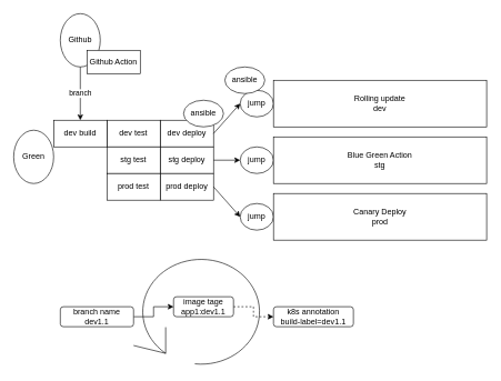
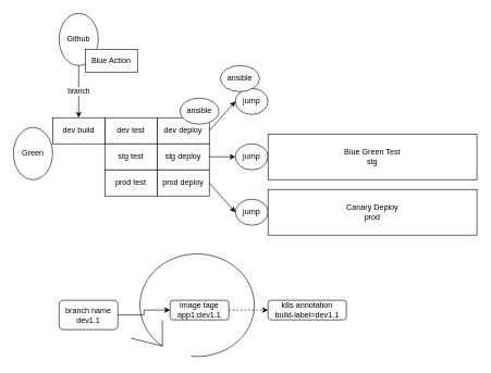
  <mxCell id="0" />
  <mxCell id="1" parent="0" />
  <mxCell id="2" value="" style="shape=mxgraph.bpmn.loop;html=1;outlineConnect=0;" vertex="1" parent="1"><mxGeometry x="200" y="380" width="197" height="170" as="geometry" /></mxCell>
  <mxCell id="3" value="jump" style="ellipse;whiteSpace=wrap;html=1;" vertex="1" parent="1"><mxGeometry x="360" y="135" width="50" height="40" as="geometry" /></mxCell>
  <mxCell id="4" value="jump" style="ellipse;whiteSpace=wrap;html=1;" vertex="1" parent="1"><mxGeometry x="360" y="220" width="50" height="40" as="geometry" /></mxCell>
  <mxCell id="5" value="jump" style="ellipse;whiteSpace=wrap;html=1;" vertex="1" parent="1"><mxGeometry x="360" y="305" width="50" height="40" as="geometry" /></mxCell>
- <mxCell id="6" value="Rolling update&lt;br&gt;dev" style="rounded=0;whiteSpace=wrap;html=1;" vertex="1" parent="1"><mxGeometry x="410" y="120" width="320" height="70" as="geometry" /></mxCell>
- <mxCell id="7" value="Blue Green Action&lt;br&gt;stg" style="rounded=0;whiteSpace=wrap;html=1;" vertex="1" parent="1"><mxGeometry x="410" y="205" width="320" height="70" as="geometry" /></mxCell>
+ <mxCell id="7" value="Blue Green Test&lt;br&gt;stg" style="rounded=0;whiteSpace=wrap;html=1;" vertex="1" parent="1"><mxGeometry x="410" y="205" width="320" height="70" as="geometry" /></mxCell>
  <mxCell id="8" value="Canary Deploy&lt;br&gt;prod" style="rounded=0;whiteSpace=wrap;html=1;" vertex="1" parent="1"><mxGeometry x="410" y="290" width="320" height="70" as="geometry" /></mxCell>
  <mxCell id="9" value="dev deploy&lt;span style=&quot;color: rgba(0 , 0 , 0 , 0) ; font-family: monospace ; font-size: 0px ; white-space: nowrap&quot;&gt;%3CmxGraphModel%3E%3Croot%3E%3CmxCell%20id%3D%220%22%2F%3E%3CmxCell%20id%3D%221%22%20parent%3D%220%22%2F%3E%3CmxCell%20id%3D%222%22%20value%3D%22%22%20style%3D%22rounded%3D0%3BwhiteSpace%3Dwrap%3Bhtml%3D1%3B%22%20vertex%3D%221%22%20parent%3D%221%22%3E%3CmxGeometry%20x%3D%22310%22%20y%3D%22140%22%20width%3D%22320%22%20height%3D%2270%22%20as%3D%22geometry%22%2F%3E%3C%2FmxCell%3E%3C%2Froot%3E%3C%2FmxGraphModel%3E&lt;/span&gt;" style="rounded=0;whiteSpace=wrap;html=1;" vertex="1" parent="1"><mxGeometry x="240" y="180" width="80" height="40" as="geometry" /></mxCell>
  <mxCell id="10" value="stg deploy&lt;span style=&quot;color: rgba(0 , 0 , 0 , 0) ; font-family: monospace ; font-size: 0px ; white-space: nowrap&quot;&gt;%3CmxGraphModel%3E%3Croot%3E%3CmxCell%20id%3D%220%22%2F%3E%3CmxCell%20id%3D%221%22%20parent%3D%220%22%2F%3E%3CmxCell%20id%3D%222%22%20value%3D%22%22%20style%3D%22rounded%3D0%3BwhiteSpace%3Dwrap%3Bhtml%3D1%3B%22%20vertex%3D%221%22%20parent%3D%221%22%3E%3CmxGeometry%20x%3D%22310%22%20y%3D%22140%22%20width%3D%22320%22%20height%3D%2270%22%20as%3D%22geometry%22%2F%3E%3C%2FmxCell%3E%3C%2Froot%3E%3C%2FmxGraphModel%3E&lt;/span&gt;" style="rounded=0;whiteSpace=wrap;html=1;" vertex="1" parent="1"><mxGeometry x="240" y="220" width="80" height="40" as="geometry" /></mxCell>
  <mxCell id="11" value="prod deploy&lt;span style=&quot;color: rgba(0 , 0 , 0 , 0) ; font-family: monospace ; font-size: 0px ; white-space: nowrap&quot;&gt;%3CmxGraphModel%3E%3Croot%3E%3CmxCell%20id%3D%220%22%2F%3E%3CmxCell%20id%3D%221%22%20parent%3D%220%22%2F%3E%3CmxCell%20id%3D%222%22%20value%3D%22%22%20style%3D%22rounded%3D0%3BwhiteSpace%3Dwrap%3Bhtml%3D1%3B%22%20vertex%3D%221%22%20parent%3D%221%22%3E%3CmxGeometry%20x%3D%22310%22%20y%3D%22140%22%20width%3D%22320%22%20height%3D%2270%22%20as%3D%22geometry%22%2F%3E%3C%2FmxCell%3E%3C%2Froot%3E%3C%2FmxGraphModel%3E&lt;/span&gt;" style="rounded=0;whiteSpace=wrap;html=1;" vertex="1" parent="1"><mxGeometry x="240" y="260" width="80" height="40" as="geometry" /></mxCell>
  <mxCell id="12" value="" style="endArrow=classic;html=1;entryX=0;entryY=0.5;entryDx=0;entryDy=0;exitX=1;exitY=0.5;exitDx=0;exitDy=0;" edge="1" parent="1" source="9" target="3"><mxGeometry width="50" height="50" relative="1" as="geometry"><mxPoint x="290" y="245" as="sourcePoint" /><mxPoint x="340" y="195" as="targetPoint" /></mxGeometry></mxCell>
  <mxCell id="13" value="" style="endArrow=classic;html=1;entryX=0;entryY=0.5;entryDx=0;entryDy=0;exitX=1;exitY=0.5;exitDx=0;exitDy=0;" edge="1" parent="1" source="10" target="4"><mxGeometry width="50" height="50" relative="1" as="geometry"><mxPoint x="280" y="210" as="sourcePoint" /><mxPoint x="370" y="165" as="targetPoint" /></mxGeometry></mxCell>
  <mxCell id="14" value="" style="endArrow=classic;html=1;entryX=0;entryY=0.5;entryDx=0;entryDy=0;exitX=1;exitY=0.5;exitDx=0;exitDy=0;" edge="1" parent="1" source="11" target="5"><mxGeometry width="50" height="50" relative="1" as="geometry"><mxPoint x="280" y="250" as="sourcePoint" /><mxPoint x="370" y="250" as="targetPoint" /></mxGeometry></mxCell>
  <mxCell id="15" value="Green" style="ellipse;whiteSpace=wrap;html=1;" vertex="1" parent="1"><mxGeometry x="20" y="195" width="60" height="80" as="geometry" /></mxCell>
  <mxCell id="16" value="dev test&lt;span style=&quot;color: rgba(0 , 0 , 0 , 0) ; font-family: monospace ; font-size: 0px ; white-space: nowrap&quot;&gt;%3CmxGraphModel%3E%3Croot%3E%3CmxCell%20id%3D%220%22%2F%3E%3CmxCell%20id%3D%221%22%20parent%3D%220%22%2F%3E%3CmxCell%20id%3D%222%22%20value%3D%22%22%20style%3D%22rounded%3D0%3BwhiteSpace%3Dwrap%3Bhtml%3D1%3B%22%20vertex%3D%221%22%20parent%3D%221%22%3E%3CmxGeometry%20x%3D%22310%22%20y%3D%22140%22%20width%3D%22320%22%20height%3D%2270%22%20as%3D%22geometry%22%2F%3E%3C%2FmxCell%3E%3C%2Froot%3E%3C%2FmxGraphModel%3E&lt;/span&gt;" style="rounded=0;whiteSpace=wrap;html=1;" vertex="1" parent="1"><mxGeometry x="160" y="180" width="80" height="40" as="geometry" /></mxCell>
  <mxCell id="17" value="stg test&lt;span style=&quot;color: rgba(0 , 0 , 0 , 0) ; font-family: monospace ; font-size: 0px ; white-space: nowrap&quot;&gt;%3CmxGraphModel%3E%3Croot%3E%3CmxCell%20id%3D%220%22%2F%3E%3CmxCell%20id%3D%221%22%20parent%3D%220%22%2F%3E%3CmxCell%20id%3D%222%22%20value%3D%22%22%20style%3D%22rounded%3D0%3BwhiteSpace%3Dwrap%3Bhtml%3D1%3B%22%20vertex%3D%221%22%20parent%3D%221%22%3E%3CmxGeometry%20x%3D%22310%22%20y%3D%22140%22%20width%3D%22320%22%20height%3D%2270%22%20as%3D%22geometry%22%2F%3E%3C%2FmxCell%3E%3C%2Froot%3E%3C%2FmxGraphModel%3E&lt;/span&gt;" style="rounded=0;whiteSpace=wrap;html=1;" vertex="1" parent="1"><mxGeometry x="160" y="220" width="80" height="40" as="geometry" /></mxCell>
  <mxCell id="18" value="prod test&lt;span style=&quot;color: rgba(0 , 0 , 0 , 0) ; font-family: monospace ; font-size: 0px ; white-space: nowrap&quot;&gt;%3CmxGraphModel%3E%3Croot%3E%3CmxCell%20id%3D%220%22%2F%3E%3CmxCell%20id%3D%221%22%20parent%3D%220%22%2F%3E%3CmxCell%20id%3D%222%22%20value%3D%22%22%20style%3D%22rounded%3D0%3BwhiteSpace%3Dwrap%3Bhtml%3D1%3B%22%20vertex%3D%221%22%20parent%3D%221%22%3E%3CmxGeometry%20x%3D%22310%22%20y%3D%22140%22%20width%3D%22320%22%20height%3D%2270%22%20as%3D%22geometry%22%2F%3E%3C%2FmxCell%3E%3C%2Froot%3E%3C%2FmxGraphModel%3E&lt;/span&gt;" style="rounded=0;whiteSpace=wrap;html=1;" vertex="1" parent="1"><mxGeometry x="160" y="260" width="80" height="40" as="geometry" /></mxCell>
  <mxCell id="19" value="dev build&lt;span style=&quot;color: rgba(0 , 0 , 0 , 0) ; font-family: monospace ; font-size: 0px ; white-space: nowrap&quot;&gt;%3CmxGraphModel%3E%3Croot%3E%3CmxCell%20id%3D%220%22%2F%3E%3CmxCell%20id%3D%221%22%20parent%3D%220%22%2F%3E%3CmxCell%20id%3D%222%22%20value%3D%22%22%20style%3D%22rounded%3D0%3BwhiteSpace%3Dwrap%3Bhtml%3D1%3B%22%20vertex%3D%221%22%20parent%3D%221%22%3E%3CmxGeometry%20x%3D%22310%22%20y%3D%22140%22%20width%3D%22320%22%20height%3D%2270%22%20as%3D%22geometry%22%2F%3E%3C%2FmxCell%3E%3C%2Froot%3E%3C%2FmxGraphModel%3E&lt;/span&gt;" style="rounded=0;whiteSpace=wrap;html=1;" vertex="1" parent="1"><mxGeometry x="80" y="180" width="80" height="40" as="geometry" /></mxCell>
  <mxCell id="20" value="Github" style="ellipse;whiteSpace=wrap;html=1;" vertex="1" parent="1"><mxGeometry x="90" y="20" width="60" height="80" as="geometry" /></mxCell>
  <mxCell id="21" value="branch" style="endArrow=classic;html=1;exitX=0.5;exitY=1;exitDx=0;exitDy=0;entryX=0.5;entryY=0;entryDx=0;entryDy=0;" edge="1" parent="1" source="20" target="19"><mxGeometry width="50" height="50" relative="1" as="geometry"><mxPoint x="200" y="120" as="sourcePoint" /><mxPoint x="250" y="70" as="targetPoint" /></mxGeometry></mxCell>
  <mxCell id="22" value="" style="edgeStyle=orthogonalEdgeStyle;rounded=0;orthogonalLoop=1;jettySize=auto;html=1;" edge="1" parent="1" source="23" target="25"><mxGeometry relative="1" as="geometry" /></mxCell>
- <mxCell id="23" value="branch name&lt;br&gt;dev1.1" style="rounded=1;whiteSpace=wrap;html=1;" vertex="1" parent="1"><mxGeometry x="90" y="460" width="110" height="30" as="geometry" /></mxCell>
+ <mxCell id="23" value="branch name&lt;br&gt;dev1.1" style="rounded=1;whiteSpace=wrap;html=1;" vertex="1" parent="1"><mxGeometry x="90" y="460" width="90" height="45" as="geometry" /></mxCell>
  <mxCell id="24" value="" style="edgeStyle=orthogonalEdgeStyle;rounded=0;orthogonalLoop=1;jettySize=auto;html=1;dashed=1;" edge="1" parent="1" source="25" target="26"><mxGeometry relative="1" as="geometry" /></mxCell>
- <mxCell id="25" value="image tage&lt;br&gt;app1:dev1.1" style="rounded=1;whiteSpace=wrap;html=1;" vertex="1" parent="1"><mxGeometry x="260" y="445" width="90" height="30" as="geometry" /></mxCell>
+ <mxCell id="25" value="image tage&lt;br&gt;app1:dev1.1" style="rounded=1;whiteSpace=wrap;html=1;" vertex="1" parent="1"><mxGeometry x="260" y="460" width="90" height="30" as="geometry" /></mxCell>
  <mxCell id="26" value="k8s annotation&lt;br&gt;build-label=dev1.1" style="rounded=1;whiteSpace=wrap;html=1;" vertex="1" parent="1"><mxGeometry x="410" y="460" width="120" height="30" as="geometry" /></mxCell>
- <mxCell id="27" value="Github Action" style="rounded=0;whiteSpace=wrap;html=1;" vertex="1" parent="1"><mxGeometry x="130" y="75" width="80" height="35" as="geometry" /></mxCell>
+ <mxCell id="27" value="Blue Action" style="rounded=0;whiteSpace=wrap;html=1;" vertex="1" parent="1"><mxGeometry x="130" y="75" width="80" height="35" as="geometry" /></mxCell>
  <mxCell id="28" value="ansible" style="ellipse;whiteSpace=wrap;html=1;" vertex="1" parent="1"><mxGeometry x="275" y="150" width="60" height="40" as="geometry" /></mxCell>
  <mxCell id="29" value="ansible" style="ellipse;whiteSpace=wrap;html=1;" vertex="1" parent="1"><mxGeometry x="337" y="100" width="60" height="40" as="geometry" /></mxCell>
